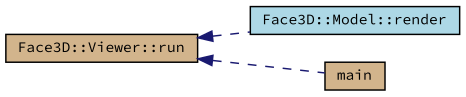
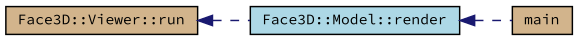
  digraph {
    fontname="Source Code Pro"
    rankdir=LR
    node [color=black fillcolor=tan fontname="Source Code Pro" fontsize=10 shape=record style=filled]
    edge [color=midnightblue dir=back fontname="Source Code Pro" fontsize=10 labelfontname=Helvetica labelfontsize=10 style=dashed]
    n1 [fillcolor=lightblue fontcolor=black height=0.2 label="Face3D::Model::render" width=0.4]
    n2 [height=0.2 label="Face3D::Viewer::run" width=0.4]
    n3 [height=0.2 label=main width=0.4]
    n2 -> n1
-   n2 -> n3
+   n1 -> n3
  }
